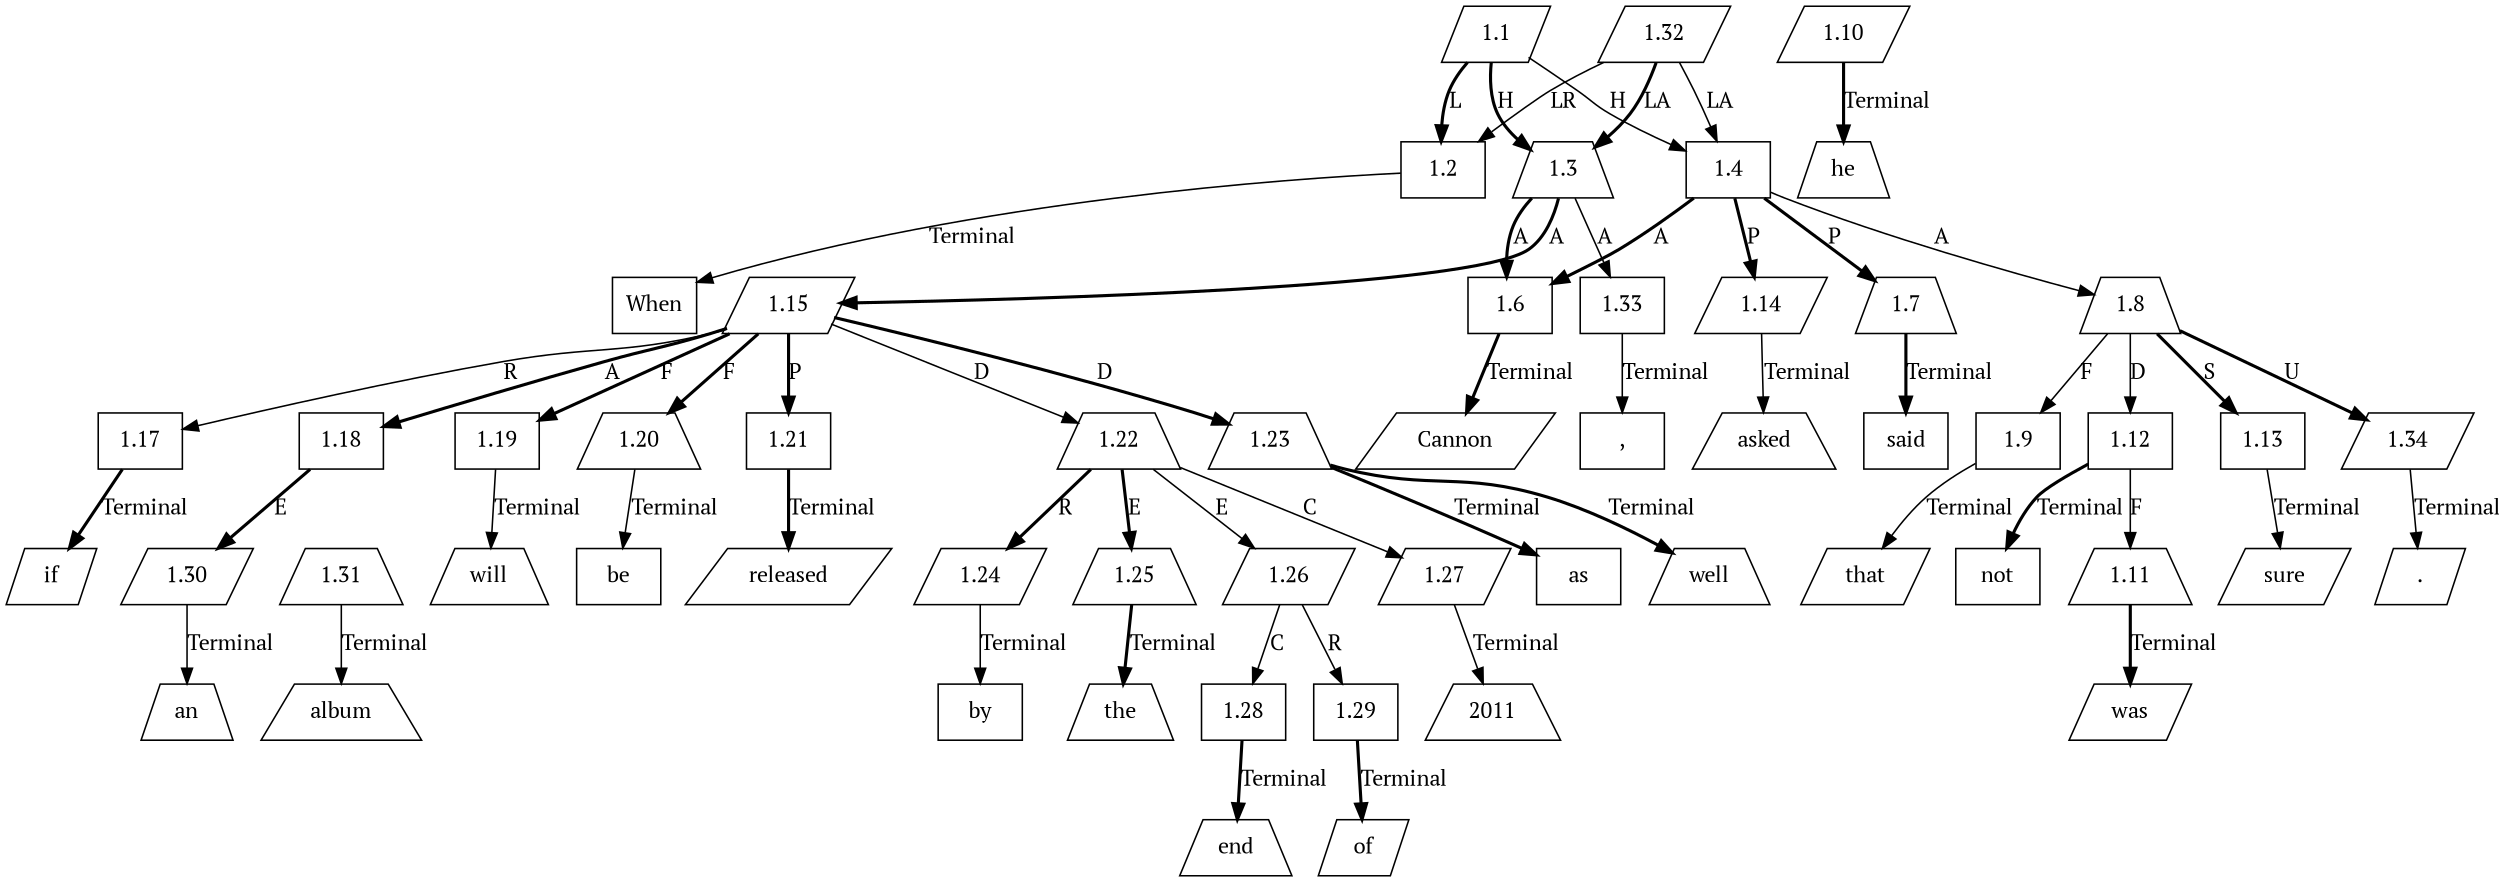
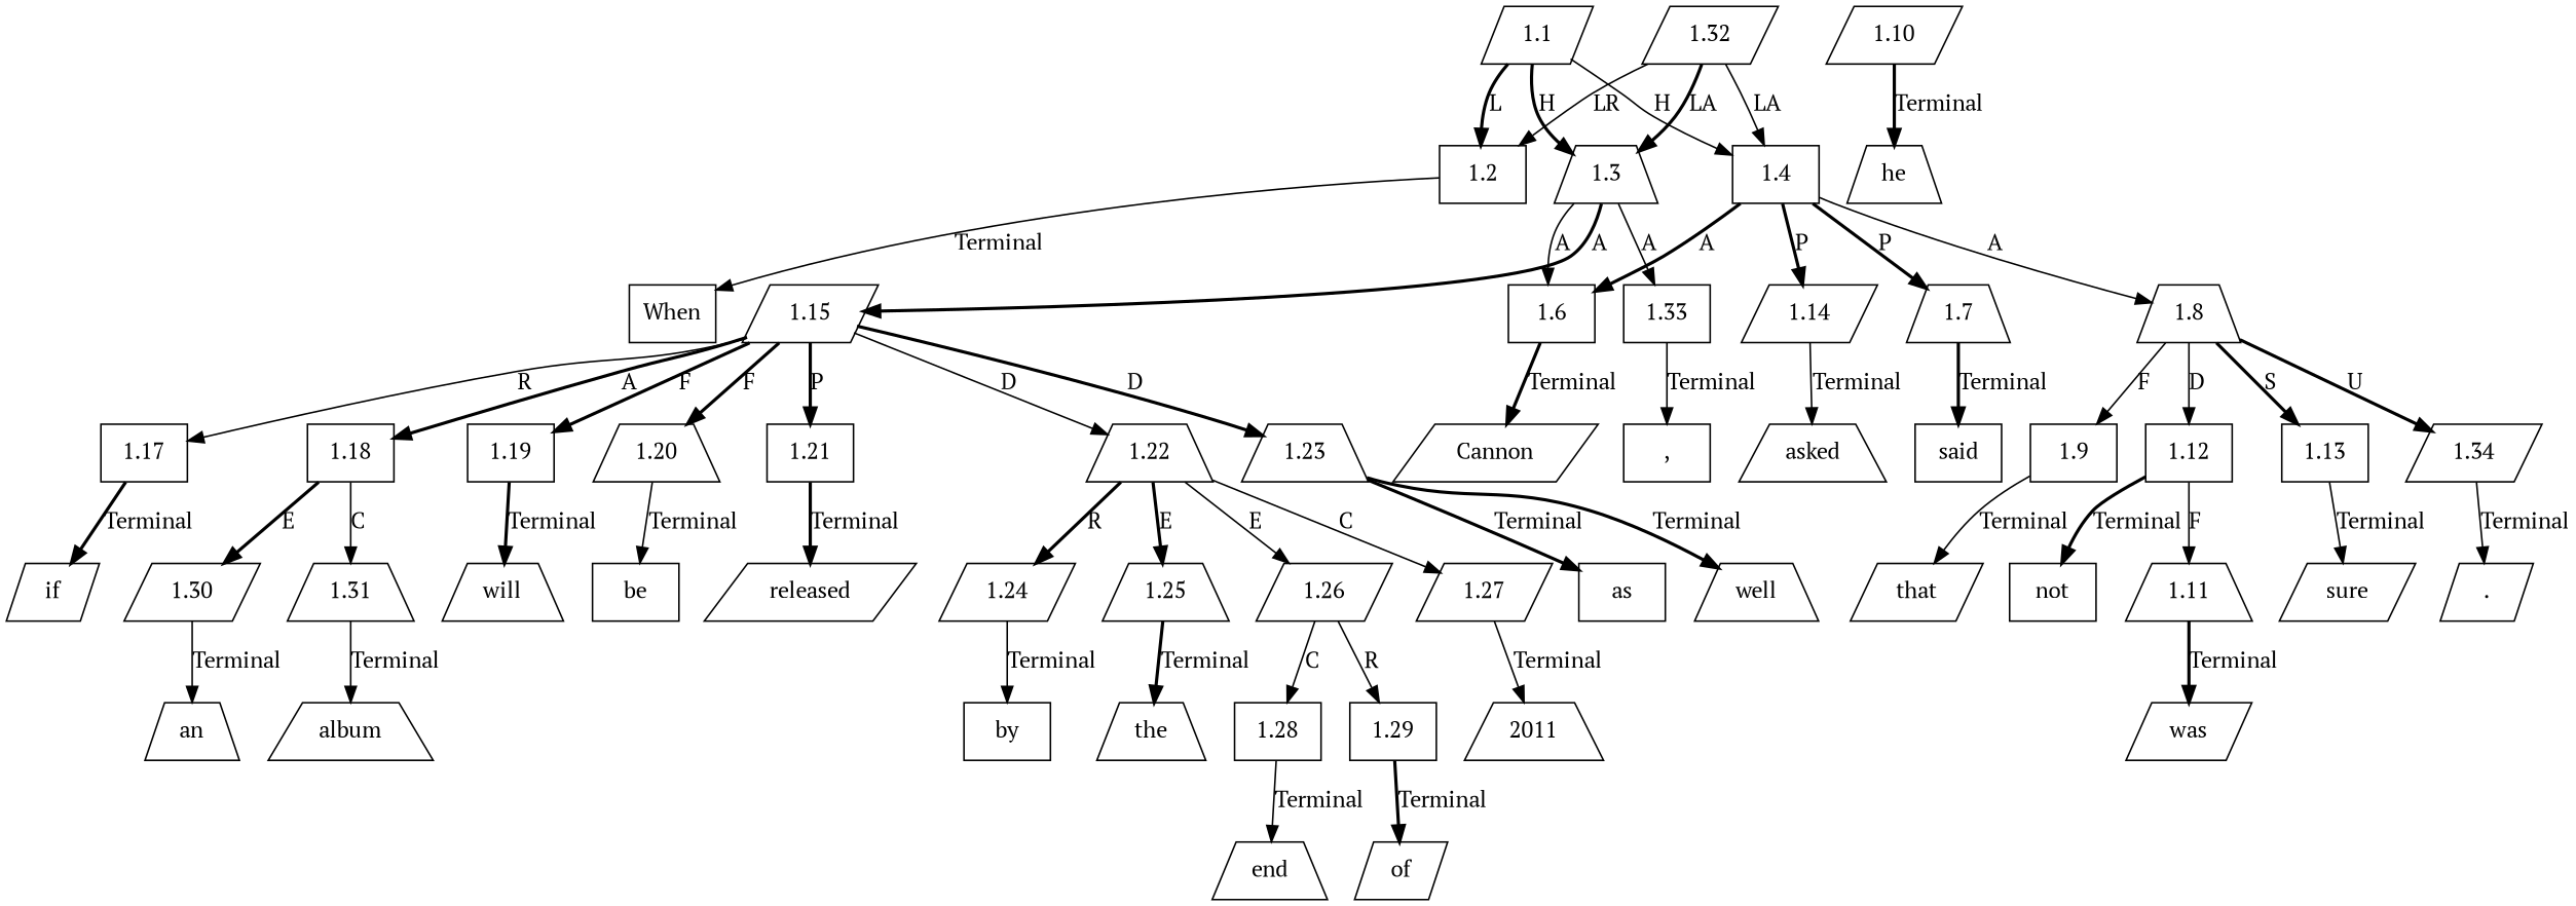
  digraph {
    fontname="PT Serif"
    node [fontname="PT Serif" ordering=out shape=box]
    edge [fontname="PT Serif" ordering=out style=bold]
    n1 [label=When]
    n2 [label=the shape=trapezium]
    n3 [label=end shape=trapezium]
    n4 [label=of shape=parallelogram]
    n5 [label=2011 shape=trapezium]
    n6 [label=as]
    n7 [label=well shape=trapezium]
    n8 [label=","]
    n9 [label=Cannon shape=parallelogram]
    n10 [label=said]
    n11 [label=that shape=parallelogram]
    n12 [label=asked shape=trapezium]
    n13 [label=he shape=trapezium]
    n14 [label=was shape=parallelogram]
    n15 [label=not]
    n16 [label=sure shape=parallelogram]
    n17 [label="." shape=parallelogram]
    n18 [label=if shape=parallelogram]
    n19 [label=an shape=trapezium]
    n20 [label=album shape=trapezium]
    n21 [label=will shape=trapezium]
    n22 [label=be]
    n23 [label=released shape=parallelogram]
    n24 [label=by]
    n25 [label=1.1 shape=parallelogram]
    n26 [label=1.2]
    n27 [label=1.3 shape=trapezium]
    n28 [label=1.4]
    n29 [label=1.6]
    n30 [label=1.15 shape=parallelogram]
    n31 [label=1.33]
    n32 [label=1.14 shape=parallelogram]
    n33 [label=1.7 shape=trapezium]
    n34 [label=1.8 shape=trapezium]
    n35 [label=1.17]
    n36 [label=1.18]
    n37 [label=1.19]
    n38 [label=1.20 shape=trapezium]
    n39 [label=1.21]
    n40 [label=1.22 shape=trapezium]
    n41 [label=1.23 shape=trapezium]
    n42 [label=1.9]
    n43 [label=1.12]
    n44 [label=1.13]
    n45 [label=1.34 shape=parallelogram]
    n46 [label=1.10 shape=parallelogram]
    n47 [label=1.11 shape=trapezium]
    n48 [label=1.30 shape=parallelogram]
    n49 [label=1.31 shape=trapezium]
    n50 [label=1.24 shape=parallelogram]
    n51 [label=1.25 shape=trapezium]
    n52 [label=1.26 shape=parallelogram]
    n53 [label=1.27 shape=parallelogram]
    n54 [label=1.28]
    n55 [label=1.29]
    n56 [label=1.32 shape=parallelogram]
    n25 -> n26 [label=L]
    n25 -> n27 [label=H]
    n25 -> n28 [label=H style=solid]
    n26 -> n1 [label=Terminal style=solid]
-   n27 -> n29 [label=A]
+   n27 -> n29 [label=A style=solid]
    n27 -> n30 [label=A]
    n27 -> n31 [label=A style=solid]
    n28 -> n29 [label=A]
    n28 -> n32 [label=P]
    n28 -> n33 [label=P]
    n28 -> n34 [label=A style=solid]
    n29 -> n9 [label=Terminal]
    n30 -> n35 [label=R style=solid]
    n30 -> n36 [label=A]
    n30 -> n37 [label=F]
    n30 -> n38 [label=F]
    n30 -> n39 [label=P]
    n30 -> n40 [label=D style=solid]
    n30 -> n41 [label=D]
    n31 -> n8 [label=Terminal style=solid]
    n32 -> n12 [label=Terminal style=solid]
    n33 -> n10 [label=Terminal]
    n34 -> n42 [label=F style=solid]
    n34 -> n43 [label=D style=solid]
    n34 -> n44 [label=S]
    n34 -> n45 [label=U]
    n35 -> n18 [label=Terminal]
    n36 -> n48 [label=E]
-   n37 -> n21 [label=Terminal style=solid]
+   n36 -> n49 [label=C style=solid]
+   n37 -> n21 [label=Terminal]
    n38 -> n22 [label=Terminal style=solid]
    n39 -> n23 [label=Terminal]
    n40 -> n50 [label=R]
    n40 -> n51 [label=E]
    n40 -> n52 [label=E style=solid]
    n40 -> n53 [label=C style=solid]
    n41 -> n6 [label=Terminal]
    n41 -> n7 [label=Terminal]
    n42 -> n11 [label=Terminal style=solid]
    n43 -> n15 [label=Terminal]
    n43 -> n47 [label=F style=solid]
    n44 -> n16 [label=Terminal style=solid]
    n45 -> n17 [label=Terminal style=solid]
    n46 -> n13 [label=Terminal]
    n47 -> n14 [label=Terminal]
    n48 -> n19 [label=Terminal style=solid]
    n49 -> n20 [label=Terminal style=solid]
    n50 -> n24 [label=Terminal style=solid]
    n51 -> n2 [label=Terminal]
    n52 -> n54 [label=C style=solid]
    n52 -> n55 [label=R style=solid]
    n53 -> n5 [label=Terminal style=solid]
-   n54 -> n3 [label=Terminal]
+   n54 -> n3 [label=Terminal style=solid]
    n55 -> n4 [label=Terminal]
    n56 -> n26 [label=LR style=solid]
    n56 -> n27 [label=LA]
    n56 -> n28 [label=LA style=solid]
  }
